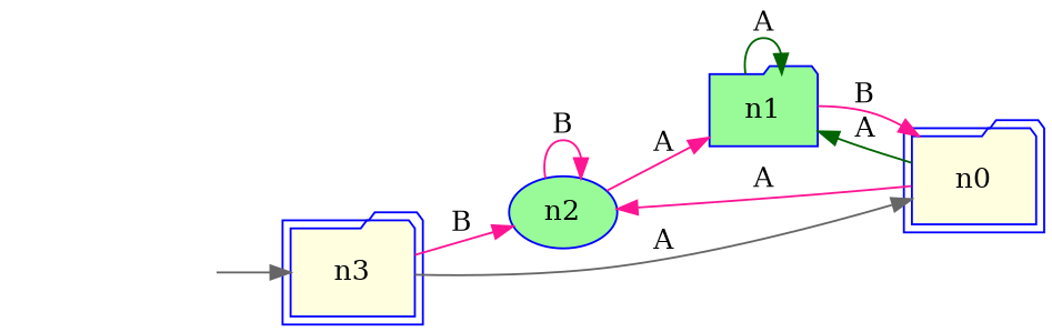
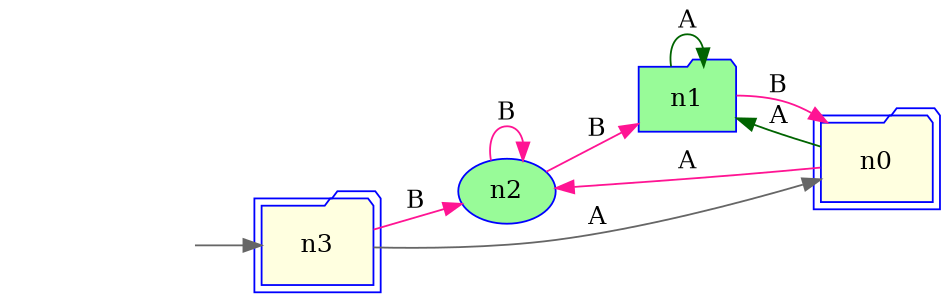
  digraph {
    rankdir=LR
    node [style=filled color=blue fillcolor=lightyellow shape=folder]
    edge [color=deeppink]
    n999999 [style=invis color="" fillcolor="" shape=""]
    n3 [peripheries=2]
    n2 [fillcolor=palegreen shape=ellipse]
    n0 [peripheries=2]
    n1 [fillcolor=palegreen]
    n999999 -> n3 [color=gray40]
    n3 -> n2 [label=B]
    n3 -> n0 [color=gray40 label=A]
    n2 -> n2 [label=B]
-   n2 -> n1 [label=A]
+   n2 -> n1 [label=B]
    n0 -> n2 [label=A]
    n0 -> n1 [color=darkgreen label=A]
    n1 -> n0 [label=B]
    n1 -> n1 [color=darkgreen label=A]
  }
